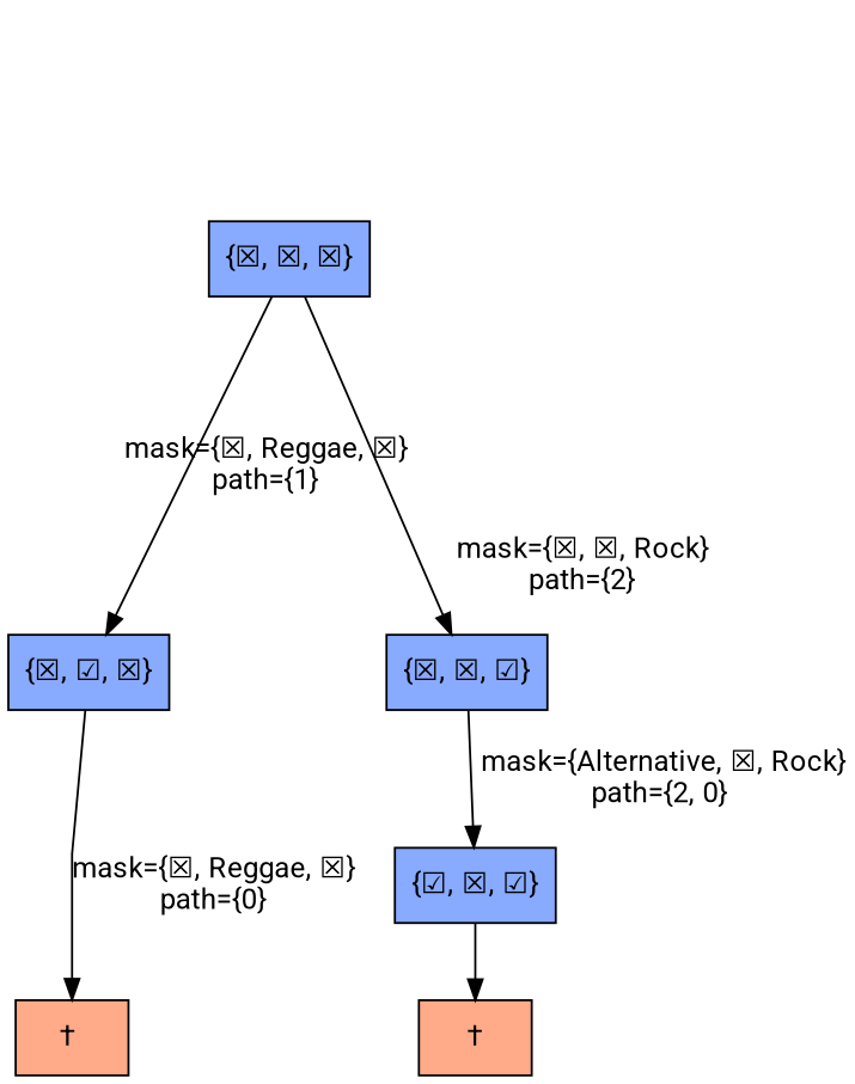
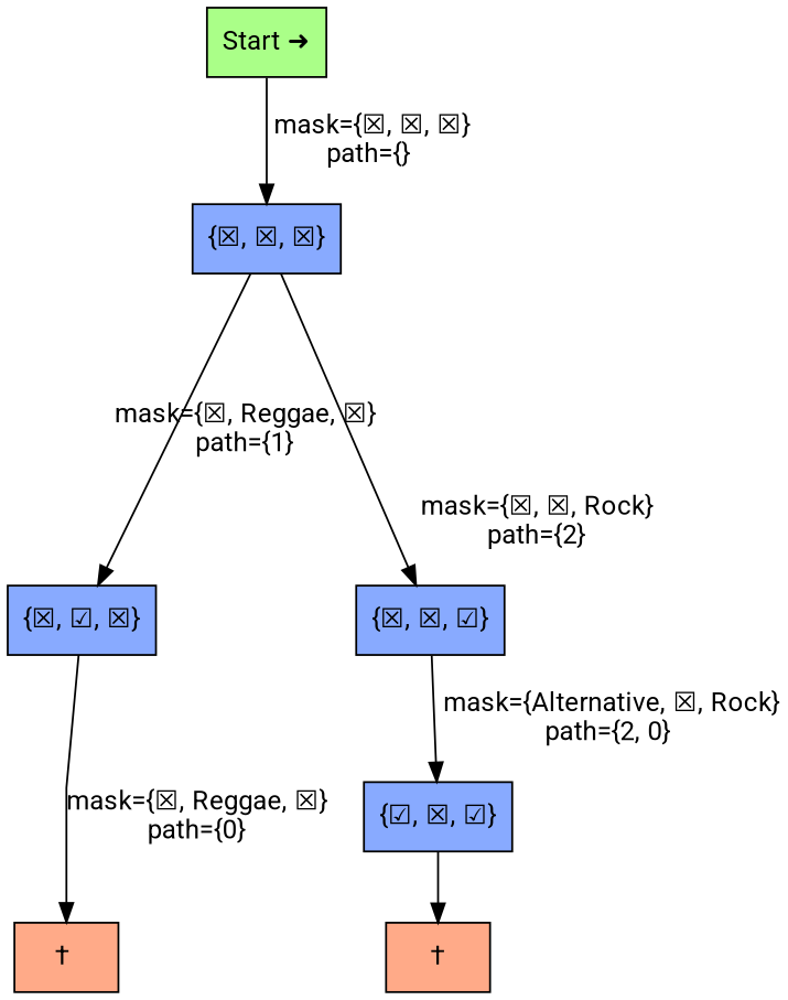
  digraph {
    rankdir=TB
    splines=false
    fontname=Roboto
    node [fillcolor="#88aaff" shape=box style=filled fontname=Roboto]
    edge [fontname=Roboto]
    "†" [fillcolor="#ffaa88"]
    "† " [fillcolor="#ffaa88"]
    "{☒, ☑, ☒}"
    "{☒, ☒, ☑}"
    "{☑, ☒, ☑}"
+   "Start ➜" [fillcolor="#aaff88"]
    "{☒, ☒, ☒}"
    subgraph sub_1 {
      rank=same
      "†"
      "† "
    }
    subgraph sub_2 {
      rank=same
      "{☒, ☑, ☒}"
      "{☒, ☒, ☑}"
    }
    "{☒, ☑, ☒}" -> "† " [label="mask={☒, Reggae, ☒}\npath={0}"]
    "{☒, ☒, ☑}" -> "{☑, ☒, ☑}" [label=" mask={Alternative, ☒, Rock}\npath={2, 0}"]
    "{☑, ☒, ☑}" -> "†"
+   "Start ➜" -> "{☒, ☒, ☒}" [label=" mask={☒, ☒, ☒}\npath={}"]
    "{☒, ☒, ☒}" -> "{☒, ☑, ☒}" [label="mask={☒, Reggae, ☒}\npath={1}"]
    "{☒, ☒, ☒}" -> "{☒, ☒, ☑}" [label="\n\n\n\n\n\nmask={☒, ☒, Rock}&nbsp;&nbsp;&nbsp;&nbsp;&nbsp;&nbsp;&nbsp;&nbsp;&nbsp;&nbsp;&nbsp;&nbsp;&nbsp;&nbsp;&nbsp;&nbsp;\npath={2}&nbsp;&nbsp;&nbsp;&nbsp;&nbsp;&nbsp;&nbsp;&nbsp;&nbsp;&nbsp;&nbsp;&nbsp;&nbsp;&nbsp;&nbsp;&nbsp;"]
  }
